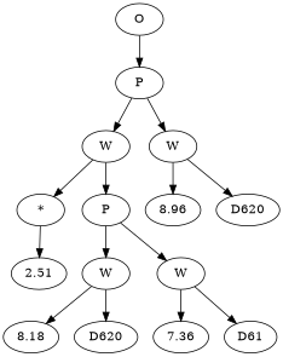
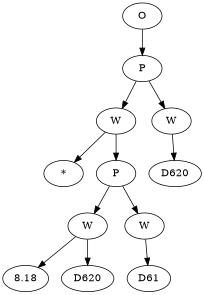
  digraph {
    n1 [label=O]
    n2 [label=P]
    n3 [label=W]
    n4 [label=W]
    n5 [label="*"]
    n6 [label=P]
-   n7 [label=8.96]
    n8 [label=D620]
-   n9 [label=2.51]
    n10 [label=W]
    n11 [label=W]
    n12 [label=8.18]
    n13 [label=D620]
-   n14 [label=7.36]
    n15 [label=D61]
    n1 -> n2
    n2 -> n3
    n2 -> n4
    n3 -> n5
    n3 -> n6
-   n4 -> n7
    n4 -> n8
-   n5 -> n9
    n6 -> n10
    n6 -> n11
    n10 -> n12
    n10 -> n13
-   n11 -> n14
    n11 -> n15
  }
